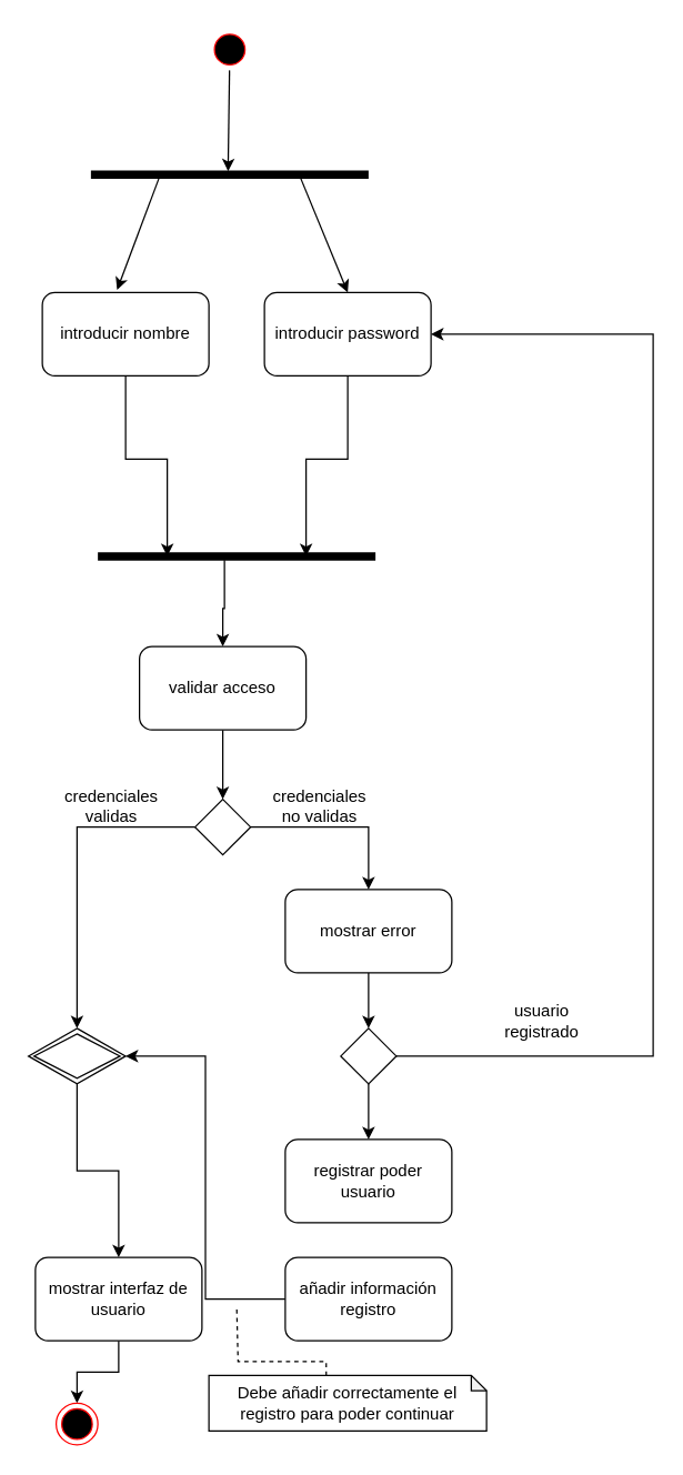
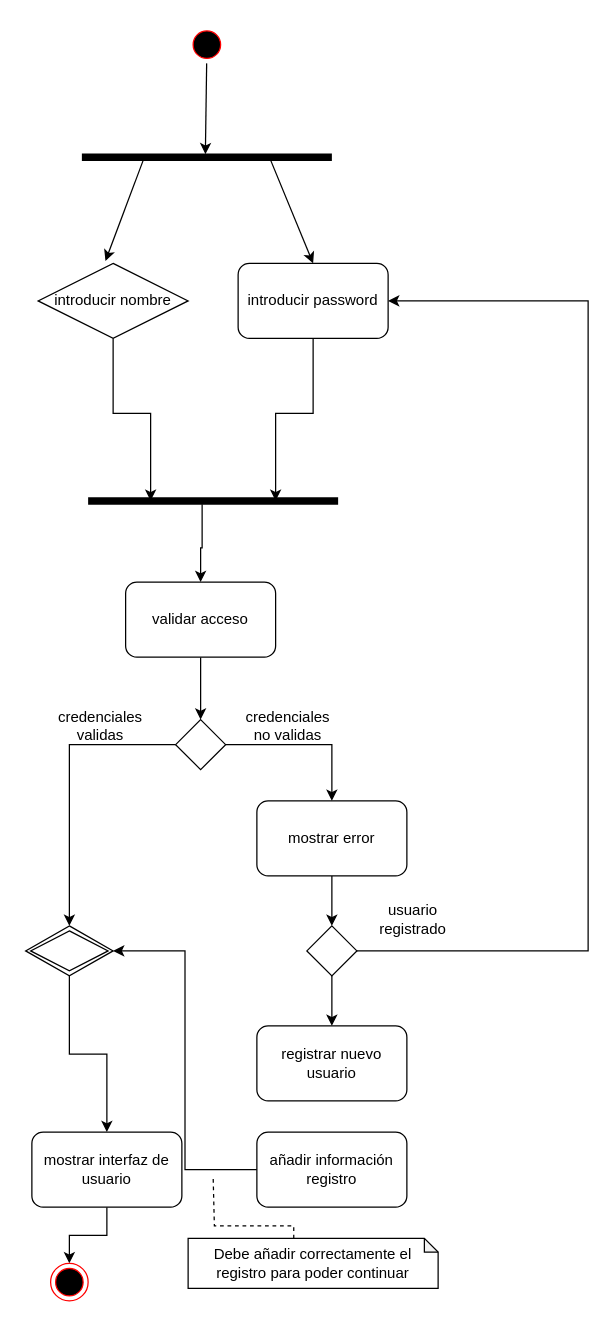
  <mxCell id="0" />
  <mxCell id="1" parent="0" />
  <mxCell id="2" value="" style="shape=line;html=1;strokeWidth=6;strokeColor=#ff0000;" vertex="1" parent="1"><mxGeometry x="90" y="160" height="10" as="geometry" /></mxCell>
  <mxCell id="3" value="" style="ellipse;html=1;shape=startState;fillColor=#000000;strokeColor=#ff0000;" vertex="1" parent="1"><mxGeometry x="150" y="20" width="30" height="30" as="geometry" /></mxCell>
  <mxCell id="4" value="" style="shape=line;html=1;strokeWidth=6;strokeColor=#000000;" vertex="1" parent="1"><mxGeometry x="65" y="120" width="200" height="10" as="geometry" /></mxCell>
  <mxCell id="5" value="" style="endArrow=classic;html=1;rounded=0;entryX=0.494;entryY=0.264;entryDx=0;entryDy=0;entryPerimeter=0;" edge="1" parent="1" source="3" target="4"><mxGeometry width="50" height="50" relative="1" as="geometry"><mxPoint x="160" y="200" as="sourcePoint" /><mxPoint x="210" y="150" as="targetPoint" /></mxGeometry></mxCell>
- <mxCell id="6" value="introducir nombre" style="rounded=1;whiteSpace=wrap;html=1;" vertex="1" parent="1"><mxGeometry x="30" y="210" width="120" height="60" as="geometry" /></mxCell>
+ <mxCell id="6" value="introducir nombre" style="rhombus;whiteSpace=wrap;html=1;" vertex="1" parent="1"><mxGeometry x="30" y="210" width="120" height="60" as="geometry" /></mxCell>
  <mxCell id="7" style="edgeStyle=orthogonalEdgeStyle;rounded=0;orthogonalLoop=1;jettySize=auto;html=1;exitX=0.5;exitY=1;exitDx=0;exitDy=0;entryX=0.75;entryY=0.5;entryDx=0;entryDy=0;entryPerimeter=0;" edge="1" parent="1" source="8" target="16"><mxGeometry relative="1" as="geometry"><mxPoint x="250" y="390" as="targetPoint" /></mxGeometry></mxCell>
  <mxCell id="8" value="introducir password" style="rounded=1;whiteSpace=wrap;html=1;" vertex="1" parent="1"><mxGeometry x="190" y="210" width="120" height="60" as="geometry" /></mxCell>
  <mxCell id="9" value="" style="endArrow=classic;html=1;rounded=0;exitX=0.75;exitY=0.5;exitDx=0;exitDy=0;exitPerimeter=0;entryX=0.5;entryY=0;entryDx=0;entryDy=0;" edge="1" parent="1" source="4" target="8"><mxGeometry width="50" height="50" relative="1" as="geometry"><mxPoint x="160" y="290" as="sourcePoint" /><mxPoint x="210" y="240" as="targetPoint" /></mxGeometry></mxCell>
  <mxCell id="10" value="" style="endArrow=classic;html=1;rounded=0;exitX=0.25;exitY=0.5;exitDx=0;exitDy=0;exitPerimeter=0;entryX=0.449;entryY=-0.032;entryDx=0;entryDy=0;entryPerimeter=0;" edge="1" parent="1" source="4" target="6"><mxGeometry width="50" height="50" relative="1" as="geometry"><mxPoint x="160" y="290" as="sourcePoint" /><mxPoint x="210" y="240" as="targetPoint" /></mxGeometry></mxCell>
  <mxCell id="11" style="edgeStyle=orthogonalEdgeStyle;rounded=0;orthogonalLoop=1;jettySize=auto;html=1;exitX=0.5;exitY=1;exitDx=0;exitDy=0;entryX=0.25;entryY=0.5;entryDx=0;entryDy=0;entryPerimeter=0;" edge="1" parent="1" source="6" target="16"><mxGeometry relative="1" as="geometry"><mxPoint x="110" y="350" as="sourcePoint" /><mxPoint x="190" y="390" as="targetPoint" /></mxGeometry></mxCell>
- <mxCell id="12" value="registrar poder usuario" style="rounded=1;whiteSpace=wrap;html=1;" vertex="1" parent="1"><mxGeometry x="205" y="820" width="120" height="60" as="geometry" /></mxCell>
+ <mxCell id="12" value="registrar nuevo usuario" style="rounded=1;whiteSpace=wrap;html=1;" vertex="1" parent="1"><mxGeometry x="205" y="820" width="120" height="60" as="geometry" /></mxCell>
  <mxCell id="13" style="edgeStyle=orthogonalEdgeStyle;rounded=0;orthogonalLoop=1;jettySize=auto;html=1;exitX=0;exitY=0.5;exitDx=0;exitDy=0;entryX=1;entryY=0.5;entryDx=0;entryDy=0;" edge="1" parent="1" source="14" target="25"><mxGeometry relative="1" as="geometry" /></mxCell>
  <mxCell id="14" value="añadir información registro" style="rounded=1;whiteSpace=wrap;html=1;" vertex="1" parent="1"><mxGeometry x="205" y="905" width="120" height="60" as="geometry" /></mxCell>
  <mxCell id="15" style="edgeStyle=orthogonalEdgeStyle;rounded=0;orthogonalLoop=1;jettySize=auto;html=1;exitX=0.456;exitY=0.632;exitDx=0;exitDy=0;exitPerimeter=0;" edge="1" parent="1" source="16" target="18"><mxGeometry relative="1" as="geometry" /></mxCell>
  <mxCell id="16" value="" style="shape=line;html=1;strokeWidth=6;strokeColor=#000000;" vertex="1" parent="1"><mxGeometry x="70" y="390" width="200" height="20" as="geometry" /></mxCell>
  <mxCell id="17" style="edgeStyle=orthogonalEdgeStyle;rounded=0;orthogonalLoop=1;jettySize=auto;html=1;exitX=0.5;exitY=1;exitDx=0;exitDy=0;" edge="1" parent="1" source="18" target="21"><mxGeometry relative="1" as="geometry"><mxPoint x="100" y="550" as="sourcePoint" /></mxGeometry></mxCell>
  <mxCell id="18" value="validar acceso" style="rounded=1;whiteSpace=wrap;html=1;" vertex="1" parent="1"><mxGeometry x="100" y="465" width="120" height="60" as="geometry" /></mxCell>
  <mxCell id="19" style="edgeStyle=orthogonalEdgeStyle;rounded=0;orthogonalLoop=1;jettySize=auto;html=1;exitX=0;exitY=0.5;exitDx=0;exitDy=0;" edge="1" parent="1" source="21" target="25"><mxGeometry relative="1" as="geometry"><mxPoint x="50" y="650" as="targetPoint" /></mxGeometry></mxCell>
  <mxCell id="20" style="edgeStyle=orthogonalEdgeStyle;rounded=0;orthogonalLoop=1;jettySize=auto;html=1;exitX=1;exitY=0.5;exitDx=0;exitDy=0;" edge="1" parent="1" source="21" target="29"><mxGeometry relative="1" as="geometry" /></mxCell>
  <mxCell id="21" value="" style="rhombus;whiteSpace=wrap;html=1;" vertex="1" parent="1"><mxGeometry x="140" y="575" width="40" height="40" as="geometry" /></mxCell>
  <mxCell id="22" style="edgeStyle=orthogonalEdgeStyle;rounded=0;orthogonalLoop=1;jettySize=auto;html=1;exitX=0.5;exitY=1;exitDx=0;exitDy=0;" edge="1" parent="1" source="23" target="34"><mxGeometry relative="1" as="geometry" /></mxCell>
  <mxCell id="23" value="mostrar interfaz de usuario" style="rounded=1;whiteSpace=wrap;html=1;" vertex="1" parent="1"><mxGeometry x="25" y="905" width="120" height="60" as="geometry" /></mxCell>
  <mxCell id="24" style="edgeStyle=orthogonalEdgeStyle;rounded=0;orthogonalLoop=1;jettySize=auto;html=1;exitX=0.5;exitY=1;exitDx=0;exitDy=0;" edge="1" parent="1" source="25" target="23"><mxGeometry relative="1" as="geometry" /></mxCell>
  <mxCell id="25" value="" style="shape=rhombus;double=1;perimeter=rhombusPerimeter;whiteSpace=wrap;html=1;align=center;" vertex="1" parent="1"><mxGeometry x="20" y="740" width="70" height="40" as="geometry" /></mxCell>
  <mxCell id="26" value="credenciales validas" style="text;html=1;strokeColor=none;fillColor=none;align=center;verticalAlign=middle;whiteSpace=wrap;rounded=0;" vertex="1" parent="1"><mxGeometry x="50" y="565" width="60" height="30" as="geometry" /></mxCell>
  <mxCell id="27" style="edgeStyle=orthogonalEdgeStyle;rounded=0;orthogonalLoop=1;jettySize=auto;html=1;exitX=1;exitY=0.5;exitDx=0;exitDy=0;entryX=1;entryY=0.5;entryDx=0;entryDy=0;" edge="1" parent="1" source="32" target="8"><mxGeometry relative="1" as="geometry"><Array as="points"><mxPoint x="470" y="760" /><mxPoint x="470" y="240" /></Array></mxGeometry></mxCell>
  <mxCell id="28" style="edgeStyle=orthogonalEdgeStyle;rounded=0;orthogonalLoop=1;jettySize=auto;html=1;exitX=0.5;exitY=1;exitDx=0;exitDy=0;entryX=0.5;entryY=0;entryDx=0;entryDy=0;" edge="1" parent="1" source="29" target="32"><mxGeometry relative="1" as="geometry" /></mxCell>
  <mxCell id="29" value="mostrar error" style="rounded=1;whiteSpace=wrap;html=1;" vertex="1" parent="1"><mxGeometry x="205" y="640" width="120" height="60" as="geometry" /></mxCell>
  <mxCell id="30" value="credenciales no validas" style="text;html=1;strokeColor=none;fillColor=none;align=center;verticalAlign=middle;whiteSpace=wrap;rounded=0;" vertex="1" parent="1"><mxGeometry x="200" y="565" width="60" height="30" as="geometry" /></mxCell>
  <mxCell id="31" style="edgeStyle=orthogonalEdgeStyle;rounded=0;orthogonalLoop=1;jettySize=auto;html=1;exitX=0.5;exitY=1;exitDx=0;exitDy=0;" edge="1" parent="1" source="32" target="12"><mxGeometry relative="1" as="geometry" /></mxCell>
  <mxCell id="32" value="" style="rhombus;whiteSpace=wrap;html=1;" vertex="1" parent="1"><mxGeometry x="245" y="740" width="40" height="40" as="geometry" /></mxCell>
- <mxCell id="33" value="usuario registrado" style="text;html=1;strokeColor=none;fillColor=none;align=center;verticalAlign=middle;whiteSpace=wrap;rounded=0;" vertex="1" parent="1"><mxGeometry x="360" y="720" width="60" height="30" as="geometry" /></mxCell>
+ <mxCell id="33" value="usuario registrado" style="text;html=1;strokeColor=none;fillColor=none;align=center;verticalAlign=middle;whiteSpace=wrap;rounded=0;" vertex="1" parent="1"><mxGeometry x="300" y="720" width="60" height="30" as="geometry" /></mxCell>
  <mxCell id="34" value="" style="ellipse;html=1;shape=endState;fillColor=#000000;strokeColor=#ff0000;" vertex="1" parent="1"><mxGeometry x="40" y="1010" width="30" height="30" as="geometry" /></mxCell>
  <mxCell id="35" style="edgeStyle=orthogonalEdgeStyle;rounded=0;orthogonalLoop=1;jettySize=auto;html=1;exitX=0;exitY=0;exitDx=84.5;exitDy=0;exitPerimeter=0;dashed=1;endArrow=none;endFill=0;" edge="1" parent="1" source="36"><mxGeometry relative="1" as="geometry"><mxPoint x="170" y="940" as="targetPoint" /><Array as="points"><mxPoint x="235" y="980" /><mxPoint x="171" y="980" /></Array></mxGeometry></mxCell>
  <mxCell id="36" value="Debe añadir correctamente el registro para poder continuar" style="shape=note;whiteSpace=wrap;html=1;backgroundOutline=1;darkOpacity=0.05;size=11;" vertex="1" parent="1"><mxGeometry x="150" y="990" width="200" height="40" as="geometry" /></mxCell>
